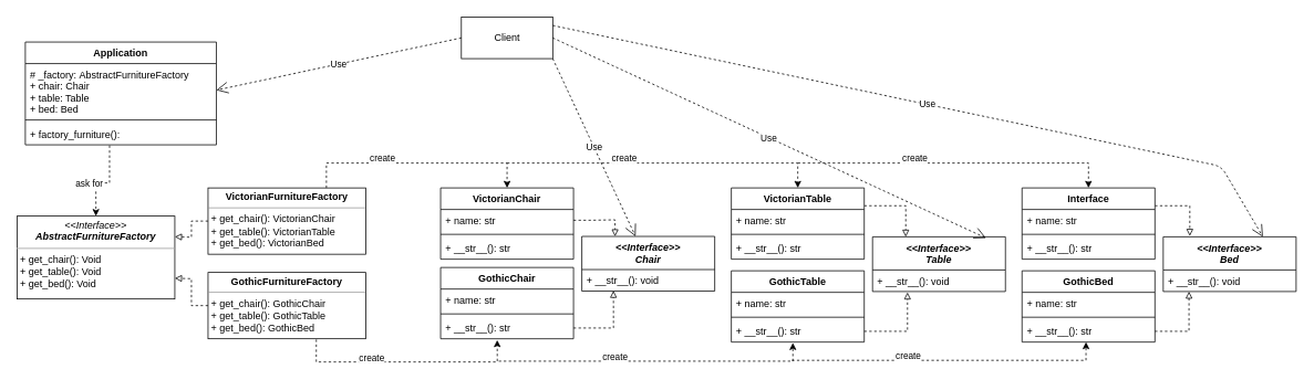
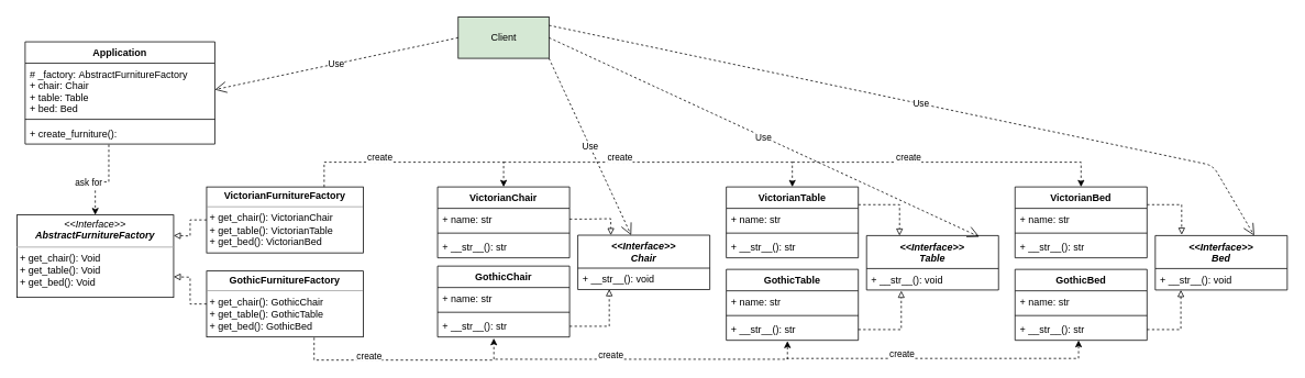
  <mxCell id="0" />
  <mxCell id="1" parent="0" />
  <mxCell id="2" value="&lt;&lt;Interface&gt;&gt;&#10;Chair" style="swimlane;fontStyle=3;align=center;verticalAlign=top;childLayout=stackLayout;horizontal=1;startSize=40;horizontalStack=0;resizeParent=1;resizeParentMax=0;resizeLast=0;collapsible=1;marginBottom=0;" vertex="1" parent="1"><mxGeometry x="700" y="284.5" width="160" height="66" as="geometry" /></mxCell>
  <mxCell id="3" value="+ __str__(): void" style="text;strokeColor=none;fillColor=none;align=left;verticalAlign=top;spacingLeft=4;spacingRight=4;overflow=hidden;rotatable=0;points=[[0,0.5],[1,0.5]];portConstraint=eastwest;" vertex="1" parent="2"><mxGeometry y="40" width="160" height="26" as="geometry" /></mxCell>
  <mxCell id="4" value="GothicChair" style="swimlane;fontStyle=1;align=center;verticalAlign=top;childLayout=stackLayout;horizontal=1;startSize=26;horizontalStack=0;resizeParent=1;resizeParentMax=0;resizeLast=0;collapsible=1;marginBottom=0;" vertex="1" parent="1"><mxGeometry x="530" y="322" width="160" height="86" as="geometry" /></mxCell>
  <mxCell id="5" value="+ name: str" style="text;strokeColor=none;fillColor=none;align=left;verticalAlign=top;spacingLeft=4;spacingRight=4;overflow=hidden;rotatable=0;points=[[0,0.5],[1,0.5]];portConstraint=eastwest;" vertex="1" parent="4"><mxGeometry y="26" width="160" height="26" as="geometry" /></mxCell>
  <mxCell id="6" value="" style="line;strokeWidth=1;fillColor=none;align=left;verticalAlign=middle;spacingTop=-1;spacingLeft=3;spacingRight=3;rotatable=0;labelPosition=right;points=[];portConstraint=eastwest;" vertex="1" parent="4"><mxGeometry y="52" width="160" height="8" as="geometry" /></mxCell>
  <mxCell id="7" value="+ __str__(): str" style="text;strokeColor=none;fillColor=none;align=left;verticalAlign=top;spacingLeft=4;spacingRight=4;overflow=hidden;rotatable=0;points=[[0,0.5],[1,0.5]];portConstraint=eastwest;" vertex="1" parent="4"><mxGeometry y="60" width="160" height="26" as="geometry" /></mxCell>
  <mxCell id="8" value="VictorianChair" style="swimlane;fontStyle=1;align=center;verticalAlign=top;childLayout=stackLayout;horizontal=1;startSize=26;horizontalStack=0;resizeParent=1;resizeParentMax=0;resizeLast=0;collapsible=1;marginBottom=0;" vertex="1" parent="1"><mxGeometry x="530" y="226" width="160" height="86" as="geometry" /></mxCell>
  <mxCell id="9" value="+ name: str" style="text;strokeColor=none;fillColor=none;align=left;verticalAlign=top;spacingLeft=4;spacingRight=4;overflow=hidden;rotatable=0;points=[[0,0.5],[1,0.5]];portConstraint=eastwest;" vertex="1" parent="8"><mxGeometry y="26" width="160" height="26" as="geometry" /></mxCell>
  <mxCell id="10" value="" style="line;strokeWidth=1;fillColor=none;align=left;verticalAlign=middle;spacingTop=-1;spacingLeft=3;spacingRight=3;rotatable=0;labelPosition=right;points=[];portConstraint=eastwest;" vertex="1" parent="8"><mxGeometry y="52" width="160" height="8" as="geometry" /></mxCell>
  <mxCell id="11" value="+ __str__(): str" style="text;strokeColor=none;fillColor=none;align=left;verticalAlign=top;spacingLeft=4;spacingRight=4;overflow=hidden;rotatable=0;points=[[0,0.5],[1,0.5]];portConstraint=eastwest;" vertex="1" parent="8"><mxGeometry y="60" width="160" height="26" as="geometry" /></mxCell>
  <mxCell id="12" style="edgeStyle=orthogonalEdgeStyle;rounded=0;orthogonalLoop=1;jettySize=auto;html=1;exitX=1;exitY=0.25;exitDx=0;exitDy=0;entryX=0.25;entryY=0;entryDx=0;entryDy=0;dashed=1;endFill=0;endArrow=block;" edge="1" parent="1" source="13" target="35"><mxGeometry relative="1" as="geometry" /></mxCell>
  <mxCell id="13" value="VictorianTable" style="swimlane;fontStyle=1;align=center;verticalAlign=top;childLayout=stackLayout;horizontal=1;startSize=26;horizontalStack=0;resizeParent=1;resizeParentMax=0;resizeLast=0;collapsible=1;marginBottom=0;" vertex="1" parent="1"><mxGeometry x="880" y="226" width="160" height="86" as="geometry" /></mxCell>
  <mxCell id="14" value="+ name: str" style="text;strokeColor=none;fillColor=none;align=left;verticalAlign=top;spacingLeft=4;spacingRight=4;overflow=hidden;rotatable=0;points=[[0,0.5],[1,0.5]];portConstraint=eastwest;" vertex="1" parent="13"><mxGeometry y="26" width="160" height="26" as="geometry" /></mxCell>
  <mxCell id="15" value="" style="line;strokeWidth=1;fillColor=none;align=left;verticalAlign=middle;spacingTop=-1;spacingLeft=3;spacingRight=3;rotatable=0;labelPosition=right;points=[];portConstraint=eastwest;" vertex="1" parent="13"><mxGeometry y="52" width="160" height="8" as="geometry" /></mxCell>
  <mxCell id="16" value="+ __str__(): str" style="text;strokeColor=none;fillColor=none;align=left;verticalAlign=top;spacingLeft=4;spacingRight=4;overflow=hidden;rotatable=0;points=[[0,0.5],[1,0.5]];portConstraint=eastwest;" vertex="1" parent="13"><mxGeometry y="60" width="160" height="26" as="geometry" /></mxCell>
  <mxCell id="17" value="GothicTable" style="swimlane;fontStyle=1;align=center;verticalAlign=top;childLayout=stackLayout;horizontal=1;startSize=26;horizontalStack=0;resizeParent=1;resizeParentMax=0;resizeLast=0;collapsible=1;marginBottom=0;" vertex="1" parent="1"><mxGeometry x="880" y="326" width="160" height="86" as="geometry" /></mxCell>
  <mxCell id="18" value="+ name: str" style="text;strokeColor=none;fillColor=none;align=left;verticalAlign=top;spacingLeft=4;spacingRight=4;overflow=hidden;rotatable=0;points=[[0,0.5],[1,0.5]];portConstraint=eastwest;" vertex="1" parent="17"><mxGeometry y="26" width="160" height="26" as="geometry" /></mxCell>
  <mxCell id="19" value="" style="line;strokeWidth=1;fillColor=none;align=left;verticalAlign=middle;spacingTop=-1;spacingLeft=3;spacingRight=3;rotatable=0;labelPosition=right;points=[];portConstraint=eastwest;" vertex="1" parent="17"><mxGeometry y="52" width="160" height="8" as="geometry" /></mxCell>
  <mxCell id="20" value="+ __str__(): str" style="text;strokeColor=none;fillColor=none;align=left;verticalAlign=top;spacingLeft=4;spacingRight=4;overflow=hidden;rotatable=0;points=[[0,0.5],[1,0.5]];portConstraint=eastwest;" vertex="1" parent="17"><mxGeometry y="60" width="160" height="26" as="geometry" /></mxCell>
  <mxCell id="21" style="edgeStyle=orthogonalEdgeStyle;rounded=0;orthogonalLoop=1;jettySize=auto;html=1;exitX=1;exitY=0.25;exitDx=0;exitDy=0;entryX=0.2;entryY=-0.015;entryDx=0;entryDy=0;entryPerimeter=0;dashed=1;endFill=0;endArrow=block;" edge="1" parent="1" source="22" target="37"><mxGeometry relative="1" as="geometry" /></mxCell>
- <mxCell id="22" value="Interface" style="swimlane;fontStyle=1;align=center;verticalAlign=top;childLayout=stackLayout;horizontal=1;startSize=26;horizontalStack=0;resizeParent=1;resizeParentMax=0;resizeLast=0;collapsible=1;marginBottom=0;" vertex="1" parent="1"><mxGeometry x="1230" y="226" width="160" height="86" as="geometry" /></mxCell>
+ <mxCell id="22" value="VictorianBed" style="swimlane;fontStyle=1;align=center;verticalAlign=top;childLayout=stackLayout;horizontal=1;startSize=26;horizontalStack=0;resizeParent=1;resizeParentMax=0;resizeLast=0;collapsible=1;marginBottom=0;" vertex="1" parent="1"><mxGeometry x="1230" y="226" width="160" height="86" as="geometry" /></mxCell>
  <mxCell id="23" value="+ name: str" style="text;strokeColor=none;fillColor=none;align=left;verticalAlign=top;spacingLeft=4;spacingRight=4;overflow=hidden;rotatable=0;points=[[0,0.5],[1,0.5]];portConstraint=eastwest;" vertex="1" parent="22"><mxGeometry y="26" width="160" height="26" as="geometry" /></mxCell>
  <mxCell id="24" value="" style="line;strokeWidth=1;fillColor=none;align=left;verticalAlign=middle;spacingTop=-1;spacingLeft=3;spacingRight=3;rotatable=0;labelPosition=right;points=[];portConstraint=eastwest;" vertex="1" parent="22"><mxGeometry y="52" width="160" height="8" as="geometry" /></mxCell>
  <mxCell id="25" value="+ __str__(): str" style="text;strokeColor=none;fillColor=none;align=left;verticalAlign=top;spacingLeft=4;spacingRight=4;overflow=hidden;rotatable=0;points=[[0,0.5],[1,0.5]];portConstraint=eastwest;" vertex="1" parent="22"><mxGeometry y="60" width="160" height="26" as="geometry" /></mxCell>
  <mxCell id="26" value="GothicBed" style="swimlane;fontStyle=1;align=center;verticalAlign=top;childLayout=stackLayout;horizontal=1;startSize=26;horizontalStack=0;resizeParent=1;resizeParentMax=0;resizeLast=0;collapsible=1;marginBottom=0;" vertex="1" parent="1"><mxGeometry x="1230" y="326" width="160" height="86" as="geometry" /></mxCell>
  <mxCell id="27" value="+ name: str" style="text;strokeColor=none;fillColor=none;align=left;verticalAlign=top;spacingLeft=4;spacingRight=4;overflow=hidden;rotatable=0;points=[[0,0.5],[1,0.5]];portConstraint=eastwest;" vertex="1" parent="26"><mxGeometry y="26" width="160" height="26" as="geometry" /></mxCell>
  <mxCell id="28" value="" style="line;strokeWidth=1;fillColor=none;align=left;verticalAlign=middle;spacingTop=-1;spacingLeft=3;spacingRight=3;rotatable=0;labelPosition=right;points=[];portConstraint=eastwest;" vertex="1" parent="26"><mxGeometry y="52" width="160" height="8" as="geometry" /></mxCell>
  <mxCell id="29" value="+ __str__(): str" style="text;strokeColor=none;fillColor=none;align=left;verticalAlign=top;spacingLeft=4;spacingRight=4;overflow=hidden;rotatable=0;points=[[0,0.5],[1,0.5]];portConstraint=eastwest;" vertex="1" parent="26"><mxGeometry y="60" width="160" height="26" as="geometry" /></mxCell>
  <mxCell id="30" value="&lt;p style=&quot;margin: 0px ; margin-top: 4px ; text-align: center&quot;&gt;&lt;i&gt;&amp;lt;&amp;lt;Interface&amp;gt;&amp;gt;&lt;/i&gt;&lt;br&gt;&lt;b&gt;&lt;i&gt;AbstractFurnitureFactory&lt;/i&gt;&lt;/b&gt;&lt;/p&gt;&lt;hr size=&quot;1&quot;&gt;&lt;p style=&quot;margin: 0px ; margin-left: 4px&quot;&gt;+ get_chair(): Void&lt;br&gt;+ get_table(): Void&lt;/p&gt;&lt;p style=&quot;margin: 0px ; margin-left: 4px&quot;&gt;+ get_bed(): Void&lt;br&gt;&lt;/p&gt;" style="verticalAlign=top;align=left;overflow=fill;fontSize=12;fontFamily=Helvetica;html=1;" vertex="1" parent="1"><mxGeometry x="20" y="260" width="190" height="100" as="geometry" /></mxCell>
  <mxCell id="31" style="edgeStyle=orthogonalEdgeStyle;rounded=0;orthogonalLoop=1;jettySize=auto;html=1;exitX=0;exitY=0.5;exitDx=0;exitDy=0;entryX=1;entryY=0.25;entryDx=0;entryDy=0;dashed=1;endArrow=block;endFill=0;" edge="1" parent="1" source="32"><mxGeometry relative="1" as="geometry"><mxPoint x="210" y="285" as="targetPoint" /></mxGeometry></mxCell>
  <mxCell id="32" value="&lt;p style=&quot;margin: 0px ; margin-top: 4px ; text-align: center&quot;&gt;&lt;b&gt;VictorianFurnitureFactory&lt;/b&gt;&lt;br&gt;&lt;/p&gt;&lt;hr size=&quot;1&quot;&gt;&lt;p style=&quot;margin: 0px ; margin-left: 4px&quot;&gt;+ get_chair():&amp;nbsp;VictorianChair&lt;/p&gt;&lt;p style=&quot;margin: 0px ; margin-left: 4px&quot;&gt;+ get_table(): VictorianTable&lt;/p&gt;&lt;p style=&quot;margin: 0px ; margin-left: 4px&quot;&gt;+ get_bed(): VictorianBed&lt;br&gt;&lt;/p&gt;" style="verticalAlign=top;align=left;overflow=fill;fontSize=12;fontFamily=Helvetica;html=1;" vertex="1" parent="1"><mxGeometry x="250" y="226" width="190" height="80" as="geometry" /></mxCell>
  <mxCell id="33" style="edgeStyle=orthogonalEdgeStyle;rounded=0;orthogonalLoop=1;jettySize=auto;html=1;exitX=0;exitY=0.5;exitDx=0;exitDy=0;entryX=1;entryY=0.75;entryDx=0;entryDy=0;endArrow=block;endFill=0;dashed=1;" edge="1" parent="1" source="34"><mxGeometry relative="1" as="geometry"><mxPoint x="210" y="335" as="targetPoint" /></mxGeometry></mxCell>
  <mxCell id="34" value="&lt;p style=&quot;margin: 0px ; margin-top: 4px ; text-align: center&quot;&gt;&lt;b&gt;GothicFurnitureFactory&lt;/b&gt;&lt;br&gt;&lt;/p&gt;&lt;hr size=&quot;1&quot;&gt;&lt;p style=&quot;margin: 0px ; margin-left: 4px&quot;&gt;+ get_chair():&amp;nbsp;GothicChair&lt;/p&gt;&lt;p style=&quot;margin: 0px ; margin-left: 4px&quot;&gt;+ get_table(): GothicTable&lt;/p&gt;&lt;p style=&quot;margin: 0px ; margin-left: 4px&quot;&gt;+ get_bed(): GothicBed&lt;br&gt;&lt;/p&gt;" style="verticalAlign=top;align=left;overflow=fill;fontSize=12;fontFamily=Helvetica;html=1;" vertex="1" parent="1"><mxGeometry x="250" y="328" width="190" height="80" as="geometry" /></mxCell>
  <mxCell id="35" value="&lt;&lt;Interface&gt;&gt;&#10;Table" style="swimlane;fontStyle=3;align=center;verticalAlign=top;childLayout=stackLayout;horizontal=1;startSize=40;horizontalStack=0;resizeParent=1;resizeParentMax=0;resizeLast=0;collapsible=1;marginBottom=0;" vertex="1" parent="1"><mxGeometry x="1050" y="285" width="160" height="66" as="geometry" /></mxCell>
  <mxCell id="36" value="+ __str__(): void" style="text;strokeColor=none;fillColor=none;align=left;verticalAlign=top;spacingLeft=4;spacingRight=4;overflow=hidden;rotatable=0;points=[[0,0.5],[1,0.5]];portConstraint=eastwest;" vertex="1" parent="35"><mxGeometry y="40" width="160" height="26" as="geometry" /></mxCell>
  <mxCell id="37" value="&lt;&lt;Interface&gt;&gt;&#10;Bed" style="swimlane;fontStyle=3;align=center;verticalAlign=top;childLayout=stackLayout;horizontal=1;startSize=40;horizontalStack=0;resizeParent=1;resizeParentMax=0;resizeLast=0;collapsible=1;marginBottom=0;" vertex="1" parent="1"><mxGeometry x="1400" y="285" width="160" height="66" as="geometry" /></mxCell>
  <mxCell id="38" value="+ __str__(): void" style="text;strokeColor=none;fillColor=none;align=left;verticalAlign=top;spacingLeft=4;spacingRight=4;overflow=hidden;rotatable=0;points=[[0,0.5],[1,0.5]];portConstraint=eastwest;" vertex="1" parent="37"><mxGeometry y="40" width="160" height="26" as="geometry" /></mxCell>
  <mxCell id="39" style="edgeStyle=orthogonalEdgeStyle;rounded=0;orthogonalLoop=1;jettySize=auto;html=1;exitX=0.75;exitY=0;exitDx=0;exitDy=0;dashed=1;entryX=0.5;entryY=0;entryDx=0;entryDy=0;" edge="1" parent="1" source="32" target="8"><mxGeometry relative="1" as="geometry"><mxPoint x="657.5" y="86" as="sourcePoint" /><mxPoint x="610" y="196" as="targetPoint" /><Array as="points"><mxPoint x="393" y="196" /><mxPoint x="610" y="196" /><mxPoint x="610" y="196" /></Array></mxGeometry></mxCell>
  <mxCell id="40" value="create" style="edgeLabel;html=1;align=center;verticalAlign=middle;resizable=0;points=[];" vertex="1" connectable="0" parent="39"><mxGeometry x="-0.124" y="3" relative="1" as="geometry"><mxPoint x="-25.5" y="-3" as="offset" /></mxGeometry></mxCell>
  <mxCell id="41" value="Application" style="swimlane;fontStyle=1;align=center;verticalAlign=top;childLayout=stackLayout;horizontal=1;startSize=26;horizontalStack=0;resizeParent=1;resizeParentMax=0;resizeLast=0;collapsible=1;marginBottom=0;" vertex="1" parent="1"><mxGeometry x="30" y="50" width="230" height="124" as="geometry" /></mxCell>
  <mxCell id="42" value="# _factory: AbstractFurnitureFactory&#10;+ chair: Chair&#10;+ table: Table&#10;+ bed: Bed" style="text;strokeColor=none;fillColor=none;align=left;verticalAlign=top;spacingLeft=4;spacingRight=4;overflow=hidden;rotatable=0;points=[[0,0.5],[1,0.5]];portConstraint=eastwest;" vertex="1" parent="41"><mxGeometry y="26" width="230" height="64" as="geometry" /></mxCell>
  <mxCell id="43" value="" style="line;strokeWidth=1;fillColor=none;align=left;verticalAlign=middle;spacingTop=-1;spacingLeft=3;spacingRight=3;rotatable=0;labelPosition=right;points=[];portConstraint=eastwest;" vertex="1" parent="41"><mxGeometry y="90" width="230" height="8" as="geometry" /></mxCell>
- <mxCell id="44" value="+ factory_furniture():" style="text;strokeColor=none;fillColor=none;align=left;verticalAlign=top;spacingLeft=4;spacingRight=4;overflow=hidden;rotatable=0;points=[[0,0.5],[1,0.5]];portConstraint=eastwest;" vertex="1" parent="41"><mxGeometry y="98" width="230" height="26" as="geometry" /></mxCell>
+ <mxCell id="44" value="+ create_furniture():" style="text;strokeColor=none;fillColor=none;align=left;verticalAlign=top;spacingLeft=4;spacingRight=4;overflow=hidden;rotatable=0;points=[[0,0.5],[1,0.5]];portConstraint=eastwest;" vertex="1" parent="41"><mxGeometry y="98" width="230" height="26" as="geometry" /></mxCell>
  <mxCell id="45" style="edgeStyle=orthogonalEdgeStyle;rounded=0;orthogonalLoop=1;jettySize=auto;html=1;exitX=1;exitY=0.5;exitDx=0;exitDy=0;entryX=0.25;entryY=0;entryDx=0;entryDy=0;dashed=1;endFill=0;endArrow=block;" edge="1" parent="1" source="9" target="2"><mxGeometry relative="1" as="geometry" /></mxCell>
  <mxCell id="46" style="edgeStyle=orthogonalEdgeStyle;rounded=0;orthogonalLoop=1;jettySize=auto;html=1;exitX=1;exitY=0.5;exitDx=0;exitDy=0;entryX=0.238;entryY=0.981;entryDx=0;entryDy=0;entryPerimeter=0;dashed=1;endFill=0;endArrow=block;" edge="1" parent="1" source="7" target="3"><mxGeometry relative="1" as="geometry" /></mxCell>
  <mxCell id="47" style="edgeStyle=orthogonalEdgeStyle;rounded=0;orthogonalLoop=1;jettySize=auto;html=1;exitX=1;exitY=0.5;exitDx=0;exitDy=0;entryX=0.263;entryY=1.038;entryDx=0;entryDy=0;entryPerimeter=0;dashed=1;endFill=0;endArrow=block;" edge="1" parent="1" source="20" target="36"><mxGeometry relative="1" as="geometry" /></mxCell>
  <mxCell id="48" style="edgeStyle=orthogonalEdgeStyle;rounded=0;orthogonalLoop=1;jettySize=auto;html=1;exitX=1;exitY=0.5;exitDx=0;exitDy=0;entryX=0.194;entryY=1;entryDx=0;entryDy=0;entryPerimeter=0;dashed=1;endFill=0;endArrow=block;" edge="1" parent="1" source="29" target="38"><mxGeometry relative="1" as="geometry" /></mxCell>
  <mxCell id="49" style="edgeStyle=orthogonalEdgeStyle;rounded=0;orthogonalLoop=1;jettySize=auto;html=1;dashed=1;" edge="1" parent="1" target="13"><mxGeometry relative="1" as="geometry"><mxPoint x="610" y="196" as="sourcePoint" /><mxPoint x="860" y="206" as="targetPoint" /><Array as="points"><mxPoint x="960" y="196" /></Array></mxGeometry></mxCell>
  <mxCell id="50" value="create" style="edgeLabel;html=1;align=center;verticalAlign=middle;resizable=0;points=[];" vertex="1" connectable="0" parent="49"><mxGeometry x="-0.124" y="3" relative="1" as="geometry"><mxPoint x="-25.5" y="-3" as="offset" /></mxGeometry></mxCell>
  <mxCell id="51" style="edgeStyle=orthogonalEdgeStyle;rounded=0;orthogonalLoop=1;jettySize=auto;html=1;dashed=1;" edge="1" parent="1"><mxGeometry relative="1" as="geometry"><mxPoint x="960" y="196" as="sourcePoint" /><mxPoint x="1310" y="226" as="targetPoint" /><Array as="points"><mxPoint x="1310" y="196" /></Array></mxGeometry></mxCell>
  <mxCell id="52" value="create" style="edgeLabel;html=1;align=center;verticalAlign=middle;resizable=0;points=[];" vertex="1" connectable="0" parent="51"><mxGeometry x="-0.124" y="3" relative="1" as="geometry"><mxPoint x="-25.5" y="-3" as="offset" /></mxGeometry></mxCell>
  <mxCell id="53" style="edgeStyle=orthogonalEdgeStyle;rounded=0;orthogonalLoop=1;jettySize=auto;html=1;exitX=0.686;exitY=1.011;exitDx=0;exitDy=0;dashed=1;entryX=0.426;entryY=1.06;entryDx=0;entryDy=0;exitPerimeter=0;entryPerimeter=0;" edge="1" parent="1" source="34" target="7"><mxGeometry relative="1" as="geometry"><mxPoint x="380.02" y="465.97" as="sourcePoint" /><mxPoint x="597.52" y="465.97" as="targetPoint" /><Array as="points"><mxPoint x="380" y="436" /><mxPoint x="598" y="436" /></Array></mxGeometry></mxCell>
  <mxCell id="54" value="create" style="edgeLabel;html=1;align=center;verticalAlign=middle;resizable=0;points=[];" vertex="1" connectable="0" parent="53"><mxGeometry x="-0.124" y="3" relative="1" as="geometry"><mxPoint x="-25.5" y="-3" as="offset" /></mxGeometry></mxCell>
  <mxCell id="55" style="edgeStyle=orthogonalEdgeStyle;rounded=0;orthogonalLoop=1;jettySize=auto;html=1;dashed=1;entryX=0.463;entryY=1.038;entryDx=0;entryDy=0;entryPerimeter=0;" edge="1" parent="1" target="20"><mxGeometry relative="1" as="geometry"><mxPoint x="600" y="435" as="sourcePoint" /><mxPoint x="837.88" y="408.68" as="targetPoint" /><Array as="points"><mxPoint x="954" y="435" /></Array></mxGeometry></mxCell>
  <mxCell id="56" value="create" style="edgeLabel;html=1;align=center;verticalAlign=middle;resizable=0;points=[];" vertex="1" connectable="0" parent="55"><mxGeometry x="-0.124" y="3" relative="1" as="geometry"><mxPoint x="-25.5" y="-3" as="offset" /></mxGeometry></mxCell>
  <mxCell id="57" style="edgeStyle=orthogonalEdgeStyle;rounded=0;orthogonalLoop=1;jettySize=auto;html=1;dashed=1;entryX=0.463;entryY=1.038;entryDx=0;entryDy=0;entryPerimeter=0;" edge="1" parent="1"><mxGeometry relative="1" as="geometry"><mxPoint x="952.96" y="434.01" as="sourcePoint" /><mxPoint x="1307.04" y="411.998" as="targetPoint" /><Array as="points"><mxPoint x="1306.96" y="434.01" /></Array></mxGeometry></mxCell>
  <mxCell id="58" value="create" style="edgeLabel;html=1;align=center;verticalAlign=middle;resizable=0;points=[];" vertex="1" connectable="0" parent="57"><mxGeometry x="-0.124" y="3" relative="1" as="geometry"><mxPoint x="-25.5" y="-3" as="offset" /></mxGeometry></mxCell>
  <mxCell id="59" style="edgeStyle=orthogonalEdgeStyle;rounded=0;orthogonalLoop=1;jettySize=auto;html=1;dashed=1;exitX=0.441;exitY=1.027;exitDx=0;exitDy=0;exitPerimeter=0;entryX=0.5;entryY=0;entryDx=0;entryDy=0;" edge="1" parent="1" source="44" target="30"><mxGeometry relative="1" as="geometry"><mxPoint x="260" y="120" as="sourcePoint" /><mxPoint x="610" y="150" as="targetPoint" /><Array as="points"><mxPoint x="131" y="220" /><mxPoint x="115" y="220" /></Array></mxGeometry></mxCell>
  <mxCell id="60" value="ask for" style="edgeLabel;html=1;align=center;verticalAlign=middle;resizable=0;points=[];" vertex="1" connectable="0" parent="59"><mxGeometry x="-0.124" y="3" relative="1" as="geometry"><mxPoint x="-25.5" y="-3" as="offset" /></mxGeometry></mxCell>
- <mxCell id="61" value="Client" style="html=1;" vertex="1" parent="1"><mxGeometry x="555" y="20" width="110" height="50" as="geometry" /></mxCell>
+ <mxCell id="61" value="Client" style="html=1;fillColor=#d5e8d4;" vertex="1" parent="1"><mxGeometry x="555" y="20" width="110" height="50" as="geometry" /></mxCell>
  <mxCell id="62" value="Use" style="endArrow=open;endSize=12;dashed=1;html=1;exitX=0;exitY=0.5;exitDx=0;exitDy=0;entryX=1;entryY=0.5;entryDx=0;entryDy=0;" edge="1" parent="1" source="61" target="42"><mxGeometry width="160" relative="1" as="geometry"><mxPoint x="430" y="130" as="sourcePoint" /><mxPoint x="590" y="130" as="targetPoint" /></mxGeometry></mxCell>
  <mxCell id="63" value="Use" style="endArrow=open;endSize=12;dashed=1;html=1;exitX=0;exitY=0.5;exitDx=0;exitDy=0;entryX=0.75;entryY=0;entryDx=0;entryDy=0;" edge="1" parent="1" target="37"><mxGeometry width="160" relative="1" as="geometry"><mxPoint x="665" y="30" as="sourcePoint" /><mxPoint x="370" y="93" as="targetPoint" /><Array as="points"><mxPoint x="1470" y="200" /></Array></mxGeometry></mxCell>
  <mxCell id="64" value="Use" style="endArrow=open;endSize=12;dashed=1;html=1;exitX=1;exitY=0.5;exitDx=0;exitDy=0;entryX=0.854;entryY=0.022;entryDx=0;entryDy=0;entryPerimeter=0;" edge="1" parent="1" source="61" target="35"><mxGeometry width="160" relative="1" as="geometry"><mxPoint x="565" y="55" as="sourcePoint" /><mxPoint x="270" y="118" as="targetPoint" /></mxGeometry></mxCell>
  <mxCell id="65" value="Use" style="endArrow=open;endSize=12;dashed=1;html=1;exitX=1;exitY=1;exitDx=0;exitDy=0;" edge="1" parent="1" source="61" target="2"><mxGeometry width="160" relative="1" as="geometry"><mxPoint x="675" y="55" as="sourcePoint" /><mxPoint x="1196.64" y="296.452" as="targetPoint" /></mxGeometry></mxCell>
